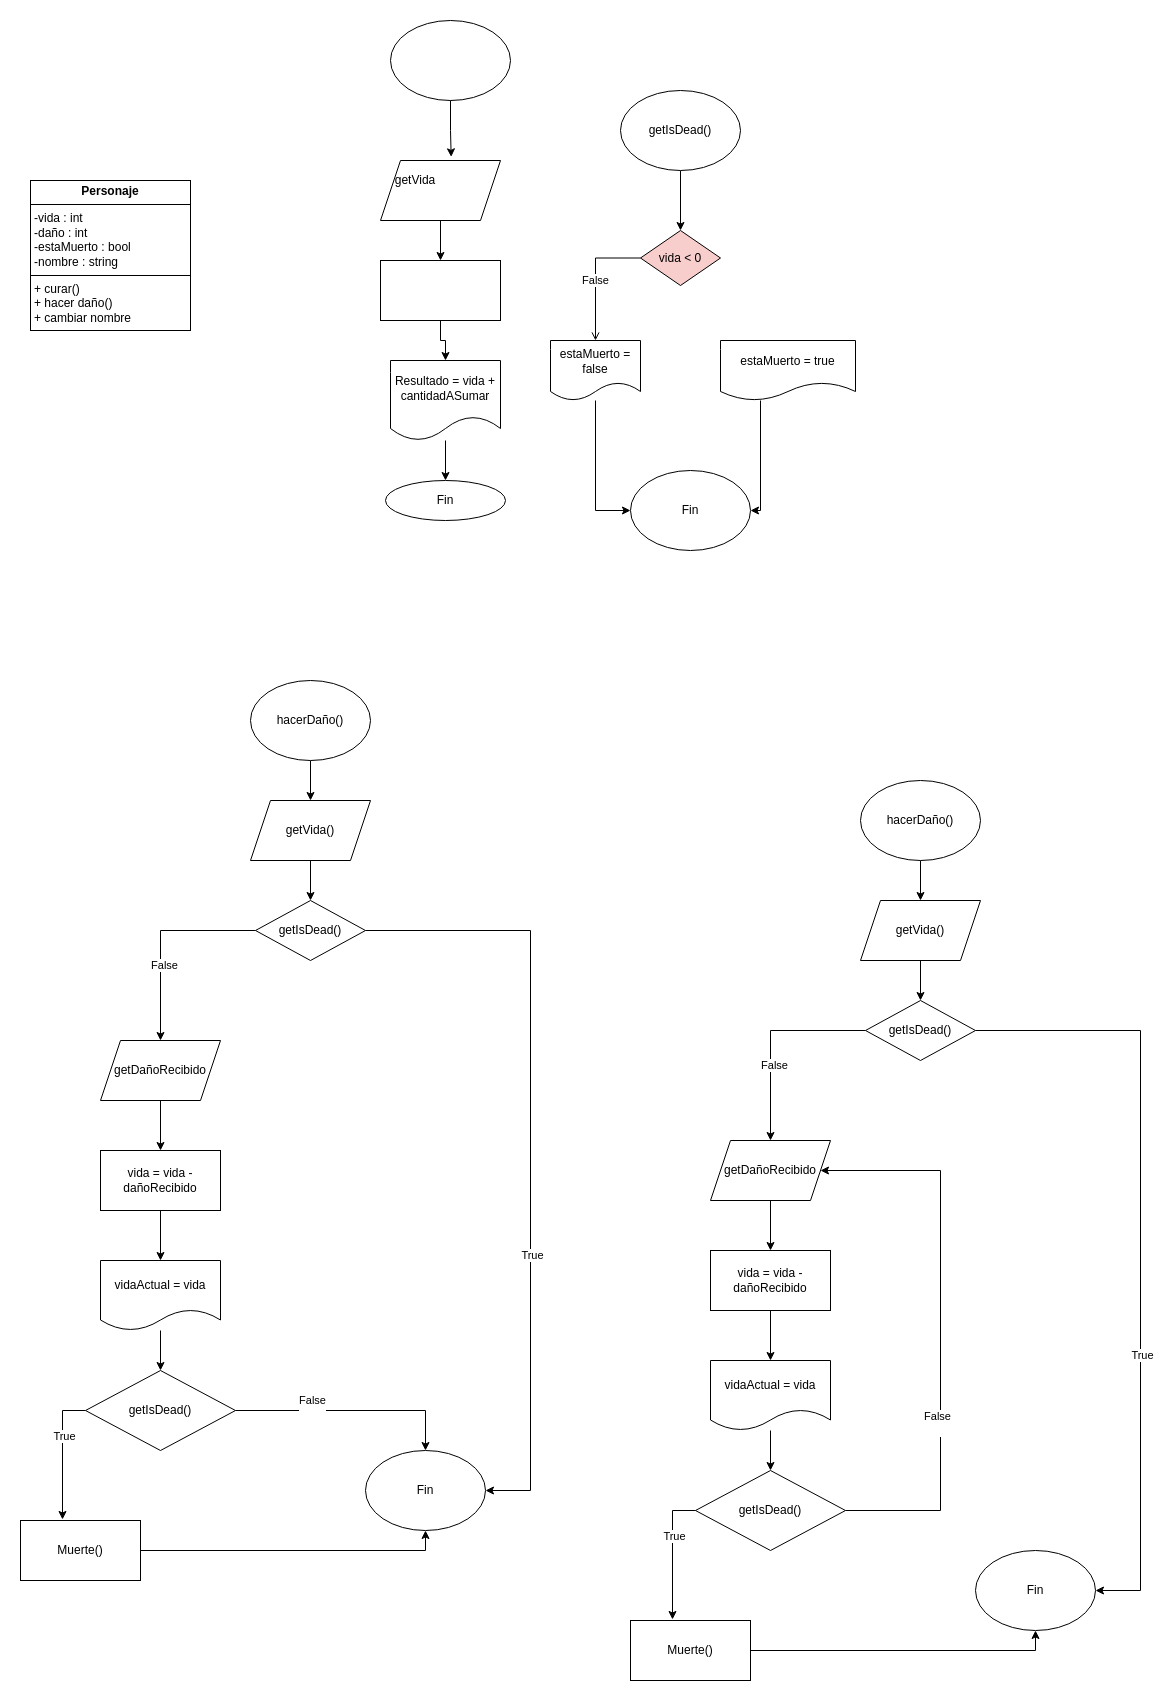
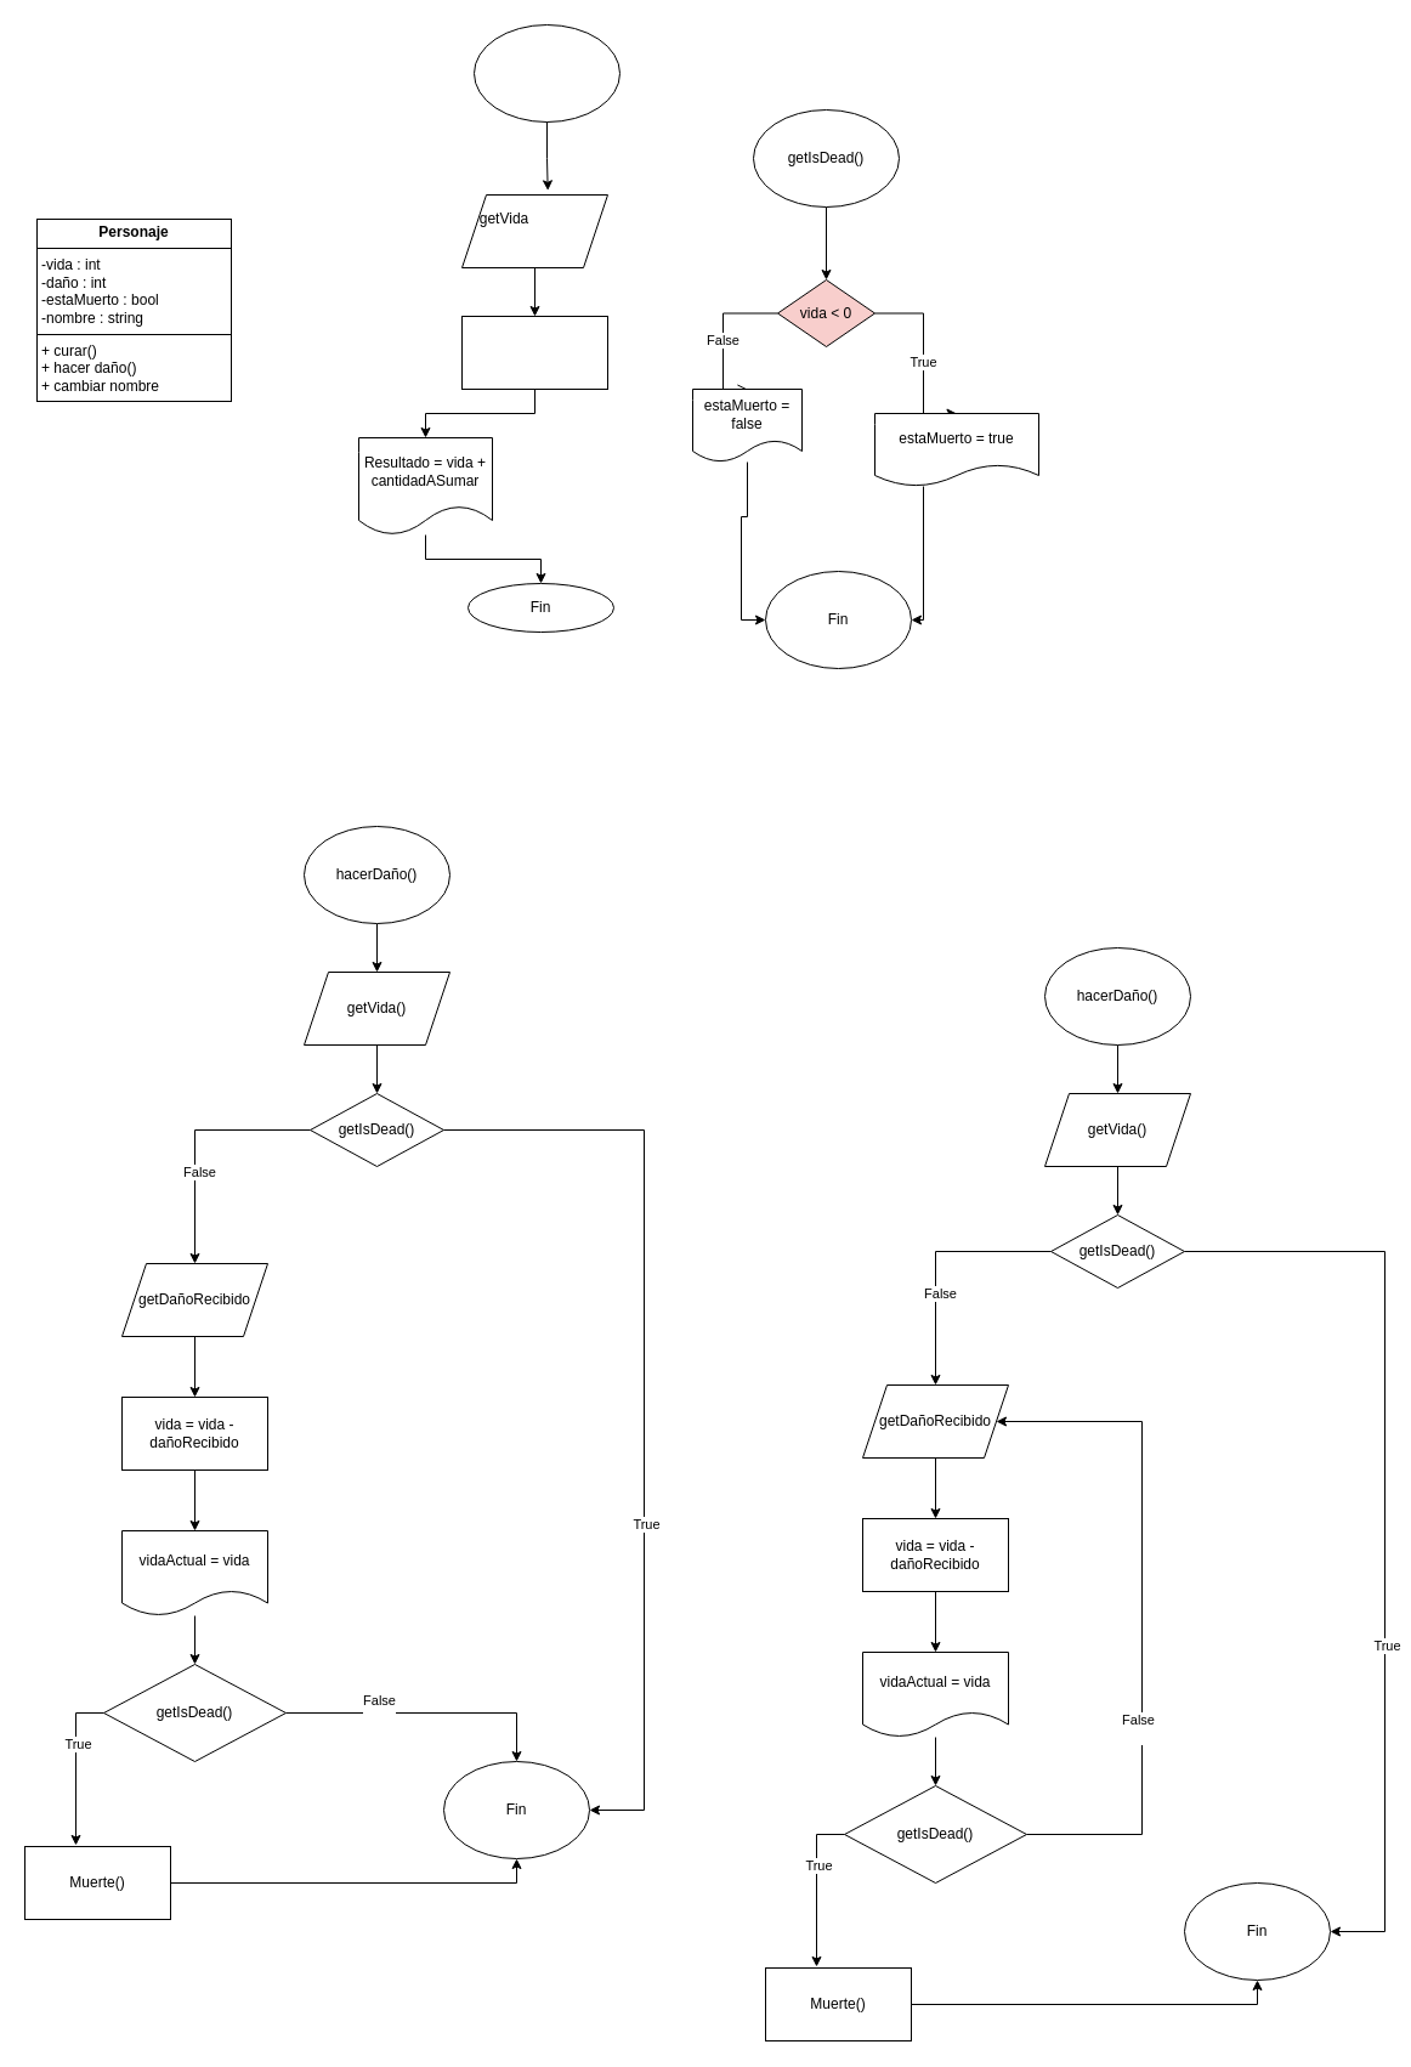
  <mxCell id="0" />
  <mxCell id="1" parent="0" />
  <mxCell id="2" value="&lt;p style=&quot;margin:0px;margin-top:4px;text-align:center;&quot;&gt;&lt;b&gt;Personaje&lt;/b&gt;&lt;/p&gt;&lt;hr size=&quot;1&quot; style=&quot;border-style:solid;&quot;&gt;&lt;p style=&quot;margin:0px;margin-left:4px;&quot;&gt;-vida : int&lt;/p&gt;&lt;p style=&quot;margin:0px;margin-left:4px;&quot;&gt;-daño : int&lt;/p&gt;&lt;p style=&quot;margin:0px;margin-left:4px;&quot;&gt;-estaMuerto : bool&lt;/p&gt;&lt;p style=&quot;margin:0px;margin-left:4px;&quot;&gt;-nombre : string&lt;/p&gt;&lt;hr size=&quot;1&quot; style=&quot;border-style:solid;&quot;&gt;&lt;p style=&quot;margin:0px;margin-left:4px;&quot;&gt;+ curar()&lt;/p&gt;&lt;p style=&quot;margin:0px;margin-left:4px;&quot;&gt;+ hacer daño()&lt;/p&gt;&lt;p style=&quot;margin:0px;margin-left:4px;&quot;&gt;+ cambiar nombre&lt;/p&gt;" style="verticalAlign=top;align=left;overflow=fill;html=1;whiteSpace=wrap;" parent="1" vertex="1"><mxGeometry x="30" y="180" width="160" height="150" as="geometry" /></mxCell>
  <mxCell id="3" value="" style="ellipse;whiteSpace=wrap;html=1;" parent="1" vertex="1"><mxGeometry x="390" y="20" width="120" height="80" as="geometry" /></mxCell>
  <mxCell id="4" value="" style="shape=parallelogram;perimeter=parallelogramPerimeter;whiteSpace=wrap;html=1;fixedSize=1;" parent="1" vertex="1"><mxGeometry x="380" y="160" width="120" height="60" as="geometry" /></mxCell>
  <mxCell id="5" style="edgeStyle=orthogonalEdgeStyle;rounded=0;orthogonalLoop=1;jettySize=auto;html=1;entryX=0.589;entryY=-0.061;entryDx=0;entryDy=0;entryPerimeter=0;" parent="1" source="3" target="4" edge="1"><mxGeometry relative="1" as="geometry" /></mxCell>
  <mxCell id="6" value="getVida" style="text;html=1;align=center;verticalAlign=middle;whiteSpace=wrap;rounded=0;" parent="1" vertex="1"><mxGeometry x="385" y="165" width="60" height="30" as="geometry" /></mxCell>
  <mxCell id="7" value="" style="rounded=0;whiteSpace=wrap;html=1;" parent="1" vertex="1"><mxGeometry x="380" y="260" width="120" height="60" as="geometry" /></mxCell>
  <mxCell id="8" style="edgeStyle=orthogonalEdgeStyle;rounded=0;orthogonalLoop=1;jettySize=auto;html=1;entryX=0.5;entryY=0;entryDx=0;entryDy=0;" parent="1" source="4" target="7" edge="1"><mxGeometry relative="1" as="geometry" /></mxCell>
  <mxCell id="9" style="edgeStyle=orthogonalEdgeStyle;rounded=0;orthogonalLoop=1;jettySize=auto;html=1;entryX=0.5;entryY=0;entryDx=0;entryDy=0;" parent="1" source="10" target="12" edge="1"><mxGeometry relative="1" as="geometry" /></mxCell>
- <mxCell id="10" value="Resultado = vida + cantidadASumar" style="shape=document;whiteSpace=wrap;html=1;boundedLbl=1;" parent="1" vertex="1"><mxGeometry x="390" y="360" width="110" height="80" as="geometry" /></mxCell>
+ <mxCell id="10" value="Resultado = vida + cantidadASumar" style="shape=document;whiteSpace=wrap;html=1;boundedLbl=1;" parent="1" vertex="1"><mxGeometry x="295" y="360" width="110" height="80" as="geometry" /></mxCell>
  <mxCell id="11" style="edgeStyle=orthogonalEdgeStyle;rounded=0;orthogonalLoop=1;jettySize=auto;html=1;entryX=0.5;entryY=0;entryDx=0;entryDy=0;exitX=0.5;exitY=1;exitDx=0;exitDy=0;" parent="1" source="7" target="10" edge="1"><mxGeometry relative="1" as="geometry" /></mxCell>
  <mxCell id="12" value="Fin" style="ellipse;whiteSpace=wrap;html=1;" parent="1" vertex="1"><mxGeometry x="385" y="480" width="120" height="40" as="geometry" /></mxCell>
  <mxCell id="13" style="edgeStyle=orthogonalEdgeStyle;rounded=0;orthogonalLoop=1;jettySize=auto;html=1;entryX=0.5;entryY=0;entryDx=0;entryDy=0;endArrow=open;" parent="1" source="17" target="19" edge="1"><mxGeometry relative="1" as="geometry"><Array as="points"><mxPoint x="595" y="257" /></Array></mxGeometry></mxCell>
  <mxCell id="14" value="False" style="edgeLabel;html=1;align=center;verticalAlign=middle;resizable=0;points=[];" parent="13" connectable="0" vertex="1"><mxGeometry x="0.05" y="-1" relative="1" as="geometry"><mxPoint as="offset" /></mxGeometry></mxCell>
+ <mxCell id="15" style="edgeStyle=orthogonalEdgeStyle;rounded=0;orthogonalLoop=1;jettySize=auto;html=1;entryX=0.5;entryY=0;entryDx=0;entryDy=0;" parent="1" source="17" target="21" edge="1"><mxGeometry relative="1" as="geometry"><Array as="points"><mxPoint x="760" y="257" /></Array></mxGeometry></mxCell>
+ <mxCell id="16" value="True" style="edgeLabel;html=1;align=center;verticalAlign=middle;resizable=0;points=[];" parent="15" connectable="0" vertex="1"><mxGeometry x="0.068" y="-1" relative="1" as="geometry"><mxPoint as="offset" /></mxGeometry></mxCell>
  <mxCell id="17" value="vida &amp;lt; 0" style="rhombus;whiteSpace=wrap;html=1;fillColor=#f8cecc;" parent="1" vertex="1"><mxGeometry x="640" y="230" width="80" height="55" as="geometry" /></mxCell>
  <mxCell id="18" style="edgeStyle=orthogonalEdgeStyle;rounded=0;orthogonalLoop=1;jettySize=auto;html=1;entryX=0;entryY=0.5;entryDx=0;entryDy=0;" parent="1" source="19" target="22" edge="1"><mxGeometry relative="1" as="geometry" /></mxCell>
- <mxCell id="19" value="estaMuerto = false" style="shape=document;whiteSpace=wrap;html=1;boundedLbl=1;" parent="1" vertex="1"><mxGeometry x="550" y="340" width="90" height="60" as="geometry" /></mxCell>
+ <mxCell id="19" value="estaMuerto = false" style="shape=document;whiteSpace=wrap;html=1;boundedLbl=1;" parent="1" vertex="1"><mxGeometry x="570" y="320" width="90" height="60" as="geometry" /></mxCell>
  <mxCell id="20" style="edgeStyle=orthogonalEdgeStyle;rounded=0;orthogonalLoop=1;jettySize=auto;html=1;entryX=1;entryY=0.5;entryDx=0;entryDy=0;" parent="1" source="21" target="22" edge="1"><mxGeometry relative="1" as="geometry"><Array as="points"><mxPoint x="760" y="510" /></Array></mxGeometry></mxCell>
  <mxCell id="21" value="estaMuerto = true" style="shape=document;whiteSpace=wrap;html=1;boundedLbl=1;" parent="1" vertex="1"><mxGeometry x="720" y="340" width="135" height="60" as="geometry" /></mxCell>
  <mxCell id="22" value="Fin" style="ellipse;whiteSpace=wrap;html=1;" parent="1" vertex="1"><mxGeometry x="630" y="470" width="120" height="80" as="geometry" /></mxCell>
  <mxCell id="23" style="edgeStyle=orthogonalEdgeStyle;rounded=0;orthogonalLoop=1;jettySize=auto;html=1;entryX=0.5;entryY=0;entryDx=0;entryDy=0;" parent="1" source="24" target="17" edge="1"><mxGeometry relative="1" as="geometry" /></mxCell>
  <mxCell id="24" value="getIsDead()" style="ellipse;whiteSpace=wrap;html=1;" parent="1" vertex="1"><mxGeometry x="620" y="90" width="120" height="80" as="geometry" /></mxCell>
  <mxCell id="25" style="edgeStyle=orthogonalEdgeStyle;rounded=0;orthogonalLoop=1;jettySize=auto;html=1;entryX=0.5;entryY=0;entryDx=0;entryDy=0;" parent="1" source="26" target="28" edge="1"><mxGeometry relative="1" as="geometry" /></mxCell>
  <mxCell id="26" value="hacerDaño()" style="ellipse;whiteSpace=wrap;html=1;" parent="1" vertex="1"><mxGeometry x="250" y="680" width="120" height="80" as="geometry" /></mxCell>
  <mxCell id="27" style="edgeStyle=orthogonalEdgeStyle;rounded=0;orthogonalLoop=1;jettySize=auto;html=1;entryX=0.5;entryY=0;entryDx=0;entryDy=0;" parent="1" source="28" target="33" edge="1"><mxGeometry relative="1" as="geometry" /></mxCell>
  <mxCell id="28" value="getVida()" style="shape=parallelogram;perimeter=parallelogramPerimeter;whiteSpace=wrap;html=1;fixedSize=1;" parent="1" vertex="1"><mxGeometry x="250" y="800" width="120" height="60" as="geometry" /></mxCell>
  <mxCell id="29" style="edgeStyle=orthogonalEdgeStyle;rounded=0;orthogonalLoop=1;jettySize=auto;html=1;entryX=0.5;entryY=0;entryDx=0;entryDy=0;" parent="1" source="33" target="35" edge="1"><mxGeometry relative="1" as="geometry"><mxPoint x="160" y="1040" as="targetPoint" /></mxGeometry></mxCell>
  <mxCell id="30" value="False" style="edgeLabel;html=1;align=center;verticalAlign=middle;resizable=0;points=[];" parent="29" connectable="0" vertex="1"><mxGeometry x="0.256" y="3" relative="1" as="geometry"><mxPoint as="offset" /></mxGeometry></mxCell>
  <mxCell id="31" style="edgeStyle=orthogonalEdgeStyle;rounded=0;orthogonalLoop=1;jettySize=auto;html=1;entryX=1;entryY=0.5;entryDx=0;entryDy=0;exitX=1;exitY=0.5;exitDx=0;exitDy=0;" parent="1" source="33" target="40" edge="1"><mxGeometry relative="1" as="geometry"><mxPoint x="450" y="1040" as="targetPoint" /><Array as="points"><mxPoint x="530" y="930" /><mxPoint x="530" y="1490" /></Array></mxGeometry></mxCell>
  <mxCell id="32" value="True" style="edgeLabel;html=1;align=center;verticalAlign=middle;resizable=0;points=[];" parent="31" connectable="0" vertex="1"><mxGeometry x="0.271" y="1" relative="1" as="geometry"><mxPoint as="offset" /></mxGeometry></mxCell>
  <mxCell id="33" value="getIsDead()" style="rhombus;whiteSpace=wrap;html=1;" parent="1" vertex="1"><mxGeometry x="255" y="900" width="110" height="60" as="geometry" /></mxCell>
  <mxCell id="34" style="edgeStyle=orthogonalEdgeStyle;rounded=0;orthogonalLoop=1;jettySize=auto;html=1;entryX=0.5;entryY=0;entryDx=0;entryDy=0;" parent="1" source="35" target="37" edge="1"><mxGeometry relative="1" as="geometry" /></mxCell>
  <mxCell id="35" value="getDañoRecibido" style="shape=parallelogram;perimeter=parallelogramPerimeter;whiteSpace=wrap;html=1;fixedSize=1;" parent="1" vertex="1"><mxGeometry x="100" y="1040" width="120" height="60" as="geometry" /></mxCell>
  <mxCell id="36" style="edgeStyle=orthogonalEdgeStyle;rounded=0;orthogonalLoop=1;jettySize=auto;html=1;entryX=0.5;entryY=0;entryDx=0;entryDy=0;" parent="1" source="37" target="39" edge="1"><mxGeometry relative="1" as="geometry" /></mxCell>
  <mxCell id="37" value="vida = vida - dañoRecibido" style="rounded=0;whiteSpace=wrap;html=1;" parent="1" vertex="1"><mxGeometry x="100" y="1150" width="120" height="60" as="geometry" /></mxCell>
  <mxCell id="38" style="edgeStyle=orthogonalEdgeStyle;rounded=0;orthogonalLoop=1;jettySize=auto;html=1;" parent="1" source="39" target="43" edge="1"><mxGeometry relative="1" as="geometry" /></mxCell>
  <mxCell id="39" value="vidaActual = vida" style="shape=document;whiteSpace=wrap;html=1;boundedLbl=1;" parent="1" vertex="1"><mxGeometry x="100" y="1260" width="120" height="70" as="geometry" /></mxCell>
  <mxCell id="40" value="Fin" style="ellipse;whiteSpace=wrap;html=1;" parent="1" vertex="1"><mxGeometry x="365" y="1450" width="120" height="80" as="geometry" /></mxCell>
  <mxCell id="41" style="edgeStyle=orthogonalEdgeStyle;rounded=0;orthogonalLoop=1;jettySize=auto;html=1;entryX=0.5;entryY=0;entryDx=0;entryDy=0;" parent="1" source="43" target="40" edge="1"><mxGeometry relative="1" as="geometry" /></mxCell>
  <mxCell id="42" value="False&lt;div&gt;&lt;br&gt;&lt;/div&gt;" style="edgeLabel;html=1;align=center;verticalAlign=middle;resizable=0;points=[];" parent="41" connectable="0" vertex="1"><mxGeometry x="-0.339" y="4" relative="1" as="geometry"><mxPoint as="offset" /></mxGeometry></mxCell>
  <mxCell id="43" value="getIsDead()" style="rhombus;whiteSpace=wrap;html=1;" parent="1" vertex="1"><mxGeometry x="85" y="1370" width="150" height="80" as="geometry" /></mxCell>
  <mxCell id="44" style="edgeStyle=orthogonalEdgeStyle;rounded=0;orthogonalLoop=1;jettySize=auto;html=1;entryX=0.5;entryY=1;entryDx=0;entryDy=0;" parent="1" source="45" target="40" edge="1"><mxGeometry relative="1" as="geometry" /></mxCell>
  <mxCell id="45" value="Muerte()" style="rounded=0;whiteSpace=wrap;html=1;" parent="1" vertex="1"><mxGeometry x="20" y="1520" width="120" height="60" as="geometry" /></mxCell>
  <mxCell id="46" style="edgeStyle=orthogonalEdgeStyle;rounded=0;orthogonalLoop=1;jettySize=auto;html=1;entryX=0.35;entryY=-0.017;entryDx=0;entryDy=0;entryPerimeter=0;" parent="1" source="43" target="45" edge="1"><mxGeometry relative="1" as="geometry"><Array as="points"><mxPoint x="62" y="1410" /></Array></mxGeometry></mxCell>
  <mxCell id="47" value="True" style="edgeLabel;html=1;align=center;verticalAlign=middle;resizable=0;points=[];" parent="46" connectable="0" vertex="1"><mxGeometry x="-0.279" y="1" relative="1" as="geometry"><mxPoint as="offset" /></mxGeometry></mxCell>
  <mxCell id="48" style="edgeStyle=orthogonalEdgeStyle;rounded=0;orthogonalLoop=1;jettySize=auto;html=1;entryX=0.5;entryY=0;entryDx=0;entryDy=0;" parent="1" source="49" target="51" edge="1"><mxGeometry relative="1" as="geometry" /></mxCell>
  <mxCell id="49" value="hacerDaño()" style="ellipse;whiteSpace=wrap;html=1;" parent="1" vertex="1"><mxGeometry x="860" y="780" width="120" height="80" as="geometry" /></mxCell>
  <mxCell id="50" style="edgeStyle=orthogonalEdgeStyle;rounded=0;orthogonalLoop=1;jettySize=auto;html=1;entryX=0.5;entryY=0;entryDx=0;entryDy=0;" parent="1" source="51" target="56" edge="1"><mxGeometry relative="1" as="geometry" /></mxCell>
  <mxCell id="51" value="getVida()" style="shape=parallelogram;perimeter=parallelogramPerimeter;whiteSpace=wrap;html=1;fixedSize=1;" parent="1" vertex="1"><mxGeometry x="860" y="900" width="120" height="60" as="geometry" /></mxCell>
  <mxCell id="52" style="edgeStyle=orthogonalEdgeStyle;rounded=0;orthogonalLoop=1;jettySize=auto;html=1;entryX=0.5;entryY=0;entryDx=0;entryDy=0;" parent="1" source="56" target="58" edge="1"><mxGeometry relative="1" as="geometry"><mxPoint x="770" y="1140" as="targetPoint" /></mxGeometry></mxCell>
  <mxCell id="53" value="False" style="edgeLabel;html=1;align=center;verticalAlign=middle;resizable=0;points=[];" parent="52" connectable="0" vertex="1"><mxGeometry x="0.256" y="3" relative="1" as="geometry"><mxPoint as="offset" /></mxGeometry></mxCell>
  <mxCell id="54" style="edgeStyle=orthogonalEdgeStyle;rounded=0;orthogonalLoop=1;jettySize=auto;html=1;entryX=1;entryY=0.5;entryDx=0;entryDy=0;exitX=1;exitY=0.5;exitDx=0;exitDy=0;" parent="1" source="56" target="63" edge="1"><mxGeometry relative="1" as="geometry"><mxPoint x="1060" y="1140" as="targetPoint" /><Array as="points"><mxPoint x="1140" y="1030" /><mxPoint x="1140" y="1590" /></Array></mxGeometry></mxCell>
  <mxCell id="55" value="True" style="edgeLabel;html=1;align=center;verticalAlign=middle;resizable=0;points=[];" parent="54" connectable="0" vertex="1"><mxGeometry x="0.271" y="1" relative="1" as="geometry"><mxPoint as="offset" /></mxGeometry></mxCell>
  <mxCell id="56" value="getIsDead()" style="rhombus;whiteSpace=wrap;html=1;" parent="1" vertex="1"><mxGeometry x="865" y="1000" width="110" height="60" as="geometry" /></mxCell>
  <mxCell id="57" style="edgeStyle=orthogonalEdgeStyle;rounded=0;orthogonalLoop=1;jettySize=auto;html=1;entryX=0.5;entryY=0;entryDx=0;entryDy=0;" parent="1" source="58" target="60" edge="1"><mxGeometry relative="1" as="geometry" /></mxCell>
  <mxCell id="58" value="getDañoRecibido" style="shape=parallelogram;perimeter=parallelogramPerimeter;whiteSpace=wrap;html=1;fixedSize=1;" parent="1" vertex="1"><mxGeometry x="710" y="1140" width="120" height="60" as="geometry" /></mxCell>
  <mxCell id="59" style="edgeStyle=orthogonalEdgeStyle;rounded=0;orthogonalLoop=1;jettySize=auto;html=1;entryX=0.5;entryY=0;entryDx=0;entryDy=0;" parent="1" source="60" target="62" edge="1"><mxGeometry relative="1" as="geometry" /></mxCell>
  <mxCell id="60" value="vida = vida - dañoRecibido" style="rounded=0;whiteSpace=wrap;html=1;" parent="1" vertex="1"><mxGeometry x="710" y="1250" width="120" height="60" as="geometry" /></mxCell>
  <mxCell id="61" style="edgeStyle=orthogonalEdgeStyle;rounded=0;orthogonalLoop=1;jettySize=auto;html=1;" parent="1" source="62" target="66" edge="1"><mxGeometry relative="1" as="geometry" /></mxCell>
  <mxCell id="62" value="vidaActual = vida" style="shape=document;whiteSpace=wrap;html=1;boundedLbl=1;" parent="1" vertex="1"><mxGeometry x="710" y="1360" width="120" height="70" as="geometry" /></mxCell>
  <mxCell id="63" value="Fin" style="ellipse;whiteSpace=wrap;html=1;" parent="1" vertex="1"><mxGeometry x="975" y="1550" width="120" height="80" as="geometry" /></mxCell>
  <mxCell id="64" style="edgeStyle=orthogonalEdgeStyle;rounded=0;orthogonalLoop=1;jettySize=auto;html=1;entryX=1;entryY=0.5;entryDx=0;entryDy=0;" parent="1" source="66" target="58" edge="1"><mxGeometry relative="1" as="geometry"><mxPoint x="940" y="1170" as="targetPoint" /><Array as="points"><mxPoint x="940" y="1510" /><mxPoint x="940" y="1170" /></Array></mxGeometry></mxCell>
  <mxCell id="65" value="False&lt;div&gt;&lt;br&gt;&lt;/div&gt;" style="edgeLabel;html=1;align=center;verticalAlign=middle;resizable=0;points=[];" parent="64" connectable="0" vertex="1"><mxGeometry x="-0.339" y="4" relative="1" as="geometry"><mxPoint as="offset" /></mxGeometry></mxCell>
  <mxCell id="66" value="getIsDead()" style="rhombus;whiteSpace=wrap;html=1;" parent="1" vertex="1"><mxGeometry x="695" y="1470" width="150" height="80" as="geometry" /></mxCell>
  <mxCell id="67" style="edgeStyle=orthogonalEdgeStyle;rounded=0;orthogonalLoop=1;jettySize=auto;html=1;entryX=0.5;entryY=1;entryDx=0;entryDy=0;" parent="1" source="68" target="63" edge="1"><mxGeometry relative="1" as="geometry" /></mxCell>
  <mxCell id="68" value="Muerte()" style="rounded=0;whiteSpace=wrap;html=1;" parent="1" vertex="1"><mxGeometry x="630" y="1620" width="120" height="60" as="geometry" /></mxCell>
  <mxCell id="69" style="edgeStyle=orthogonalEdgeStyle;rounded=0;orthogonalLoop=1;jettySize=auto;html=1;entryX=0.35;entryY=-0.017;entryDx=0;entryDy=0;entryPerimeter=0;" parent="1" source="66" target="68" edge="1"><mxGeometry relative="1" as="geometry"><Array as="points"><mxPoint x="672" y="1510" /></Array></mxGeometry></mxCell>
  <mxCell id="70" value="True" style="edgeLabel;html=1;align=center;verticalAlign=middle;resizable=0;points=[];" parent="69" connectable="0" vertex="1"><mxGeometry x="-0.279" y="1" relative="1" as="geometry"><mxPoint as="offset" /></mxGeometry></mxCell>
